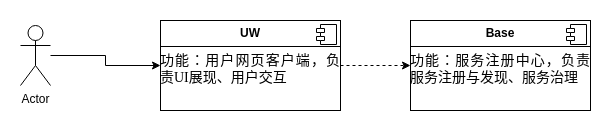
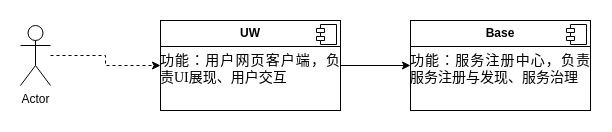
  <mxCell id="0" />
  <mxCell id="1" parent="0" />
- <mxCell id="2" style="edgeStyle=orthogonalEdgeStyle;rounded=0;orthogonalLoop=1;jettySize=auto;html=1;exitX=1;exitY=0.5;exitDx=0;exitDy=0;entryX=0;entryY=0.5;entryDx=0;entryDy=0;dashed=1;" edge="1" parent="1" source="3" target="7"><mxGeometry relative="1" as="geometry" /></mxCell>
+ <mxCell id="2" style="edgeStyle=orthogonalEdgeStyle;rounded=0;orthogonalLoop=1;jettySize=auto;html=1;exitX=1;exitY=0.5;exitDx=0;exitDy=0;entryX=0;entryY=0.5;entryDx=0;entryDy=0;" edge="1" parent="1" source="3" target="7"><mxGeometry relative="1" as="geometry" /></mxCell>
  <mxCell id="3" value="&lt;p style=&quot;margin:0px;margin-top:6px;text-align:center;&quot;&gt;&lt;b&gt;UW&lt;/b&gt;&lt;/p&gt;&lt;hr size=&quot;1&quot; style=&quot;border-style:solid;&quot;&gt;&lt;p style=&quot;margin: 0pt 0pt 0.0pt; text-align: justify; font-family: 等线; font-size: 10.5pt;&quot; class=&quot;MsoNormal&quot;&gt;&lt;span style=&quot;font-family: 微软雅黑; font-size: 10.5pt;&quot;&gt;功能：用户网页客户端&lt;/span&gt;&lt;span style=&quot;font-family: 微软雅黑; font-size: 10.5pt;&quot;&gt;，&lt;/span&gt;&lt;span style=&quot;font-family: 微软雅黑; font-size: 10.5pt;&quot;&gt;&lt;font face=&quot;微软雅黑&quot;&gt;负责&lt;/font&gt;&lt;font face=&quot;微软雅黑&quot;&gt;UI展现、用户交互&lt;/font&gt;&lt;/span&gt;&lt;/p&gt;" style="align=left;overflow=fill;html=1;dropTarget=0;whiteSpace=wrap;" vertex="1" parent="1"><mxGeometry x="160" y="20" width="180" height="90" as="geometry" /></mxCell>
  <mxCell id="4" value="" style="shape=component;jettyWidth=8;jettyHeight=4;" vertex="1" parent="3"><mxGeometry x="1" width="20" height="20" relative="1" as="geometry"><mxPoint x="-24" y="4" as="offset" /></mxGeometry></mxCell>
- <mxCell id="5" style="edgeStyle=orthogonalEdgeStyle;rounded=0;orthogonalLoop=1;jettySize=auto;html=1;entryX=0;entryY=0.5;entryDx=0;entryDy=0;" edge="1" parent="1" source="6" target="3"><mxGeometry relative="1" as="geometry" /></mxCell>
+ <mxCell id="5" style="edgeStyle=orthogonalEdgeStyle;rounded=0;orthogonalLoop=1;jettySize=auto;html=1;entryX=0;entryY=0.5;entryDx=0;entryDy=0;dashed=1;" edge="1" parent="1" source="6" target="3"><mxGeometry relative="1" as="geometry" /></mxCell>
  <mxCell id="6" value="Actor" style="shape=umlActor;verticalLabelPosition=bottom;verticalAlign=top;html=1;" vertex="1" parent="1"><mxGeometry x="20" y="25" width="30" height="60" as="geometry" /></mxCell>
  <mxCell id="7" value="&lt;p style=&quot;margin:0px;margin-top:6px;text-align:center;&quot;&gt;&lt;b&gt;Base&lt;/b&gt;&lt;/p&gt;&lt;hr size=&quot;1&quot; style=&quot;border-style:solid;&quot;&gt;&lt;p style=&quot;margin: 0pt 0pt 0.0pt; text-align: justify; font-family: 等线; font-size: 10.5pt;&quot; class=&quot;MsoNormal&quot;&gt;&lt;span style=&quot;font-family: 微软雅黑; font-size: 10.5pt;&quot;&gt;功能：&lt;/span&gt;&lt;span style=&quot;font-family: 微软雅黑; font-size: 10.5pt; background-color: initial;&quot;&gt;服务注册中心，负责服务注册与发现、服务治理&lt;/span&gt;&lt;/p&gt;" style="align=left;overflow=fill;html=1;dropTarget=0;whiteSpace=wrap;" vertex="1" parent="1"><mxGeometry x="410" y="20" width="180" height="90" as="geometry" /></mxCell>
  <mxCell id="8" value="" style="shape=component;jettyWidth=8;jettyHeight=4;" vertex="1" parent="7"><mxGeometry x="1" width="20" height="20" relative="1" as="geometry"><mxPoint x="-24" y="4" as="offset" /></mxGeometry></mxCell>
